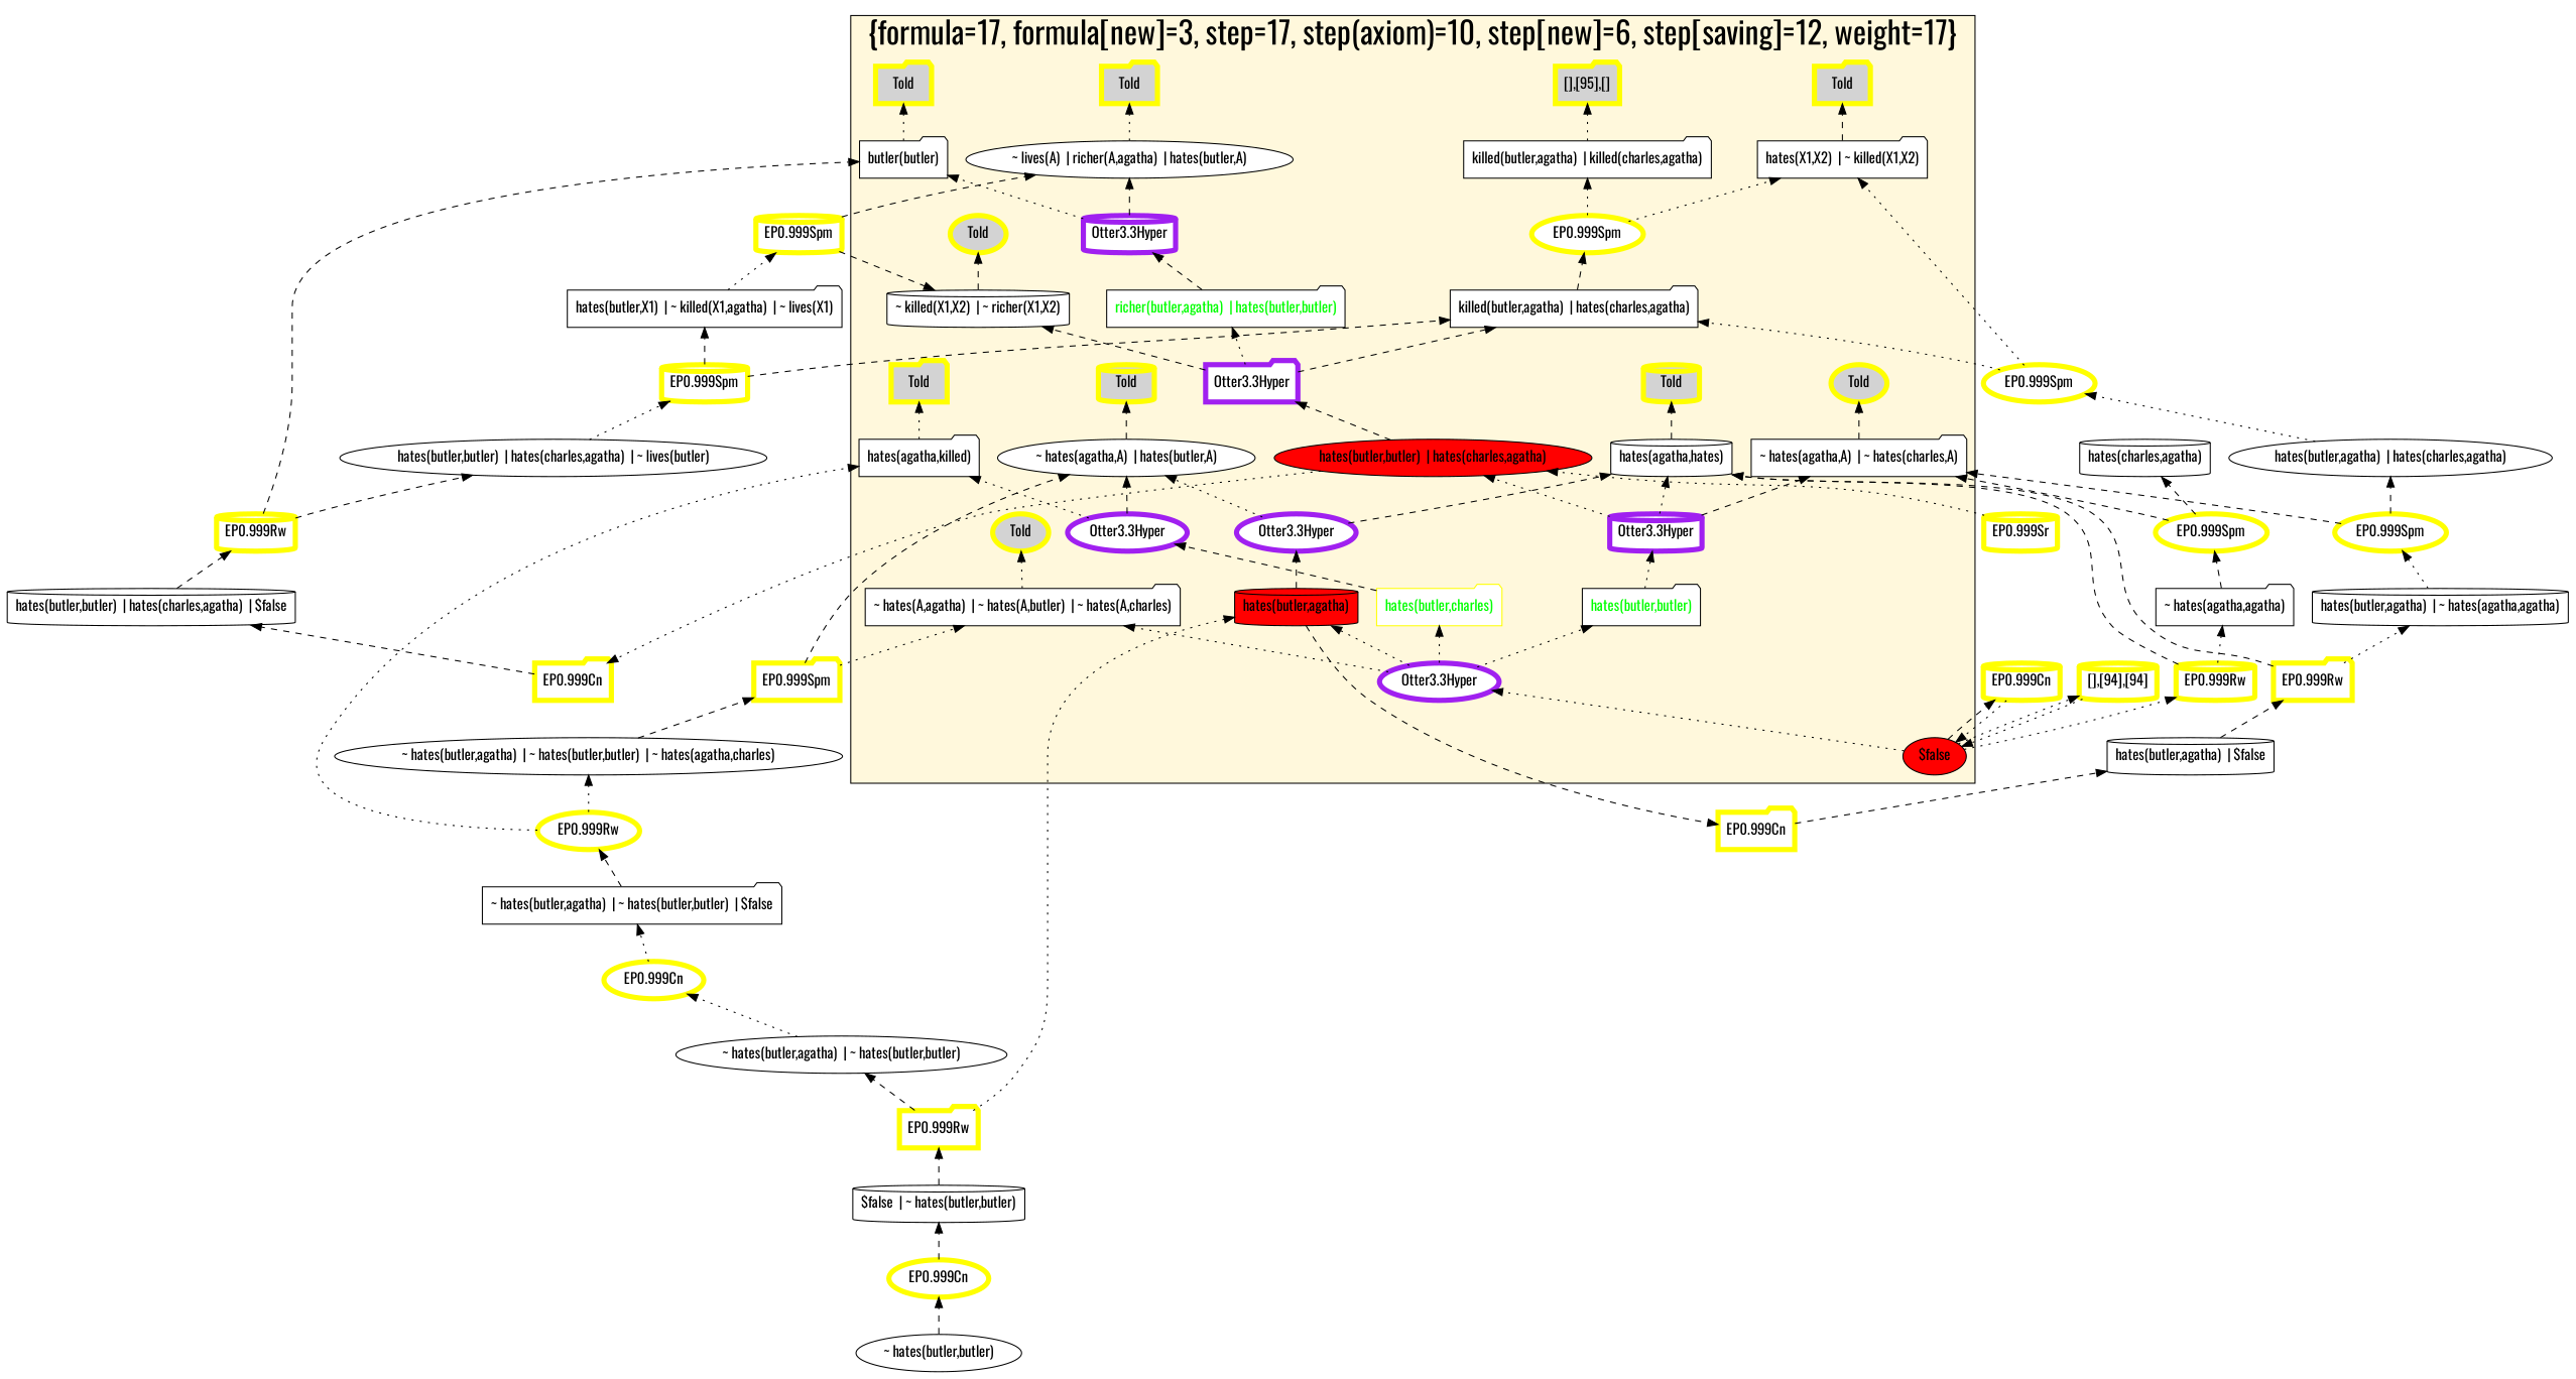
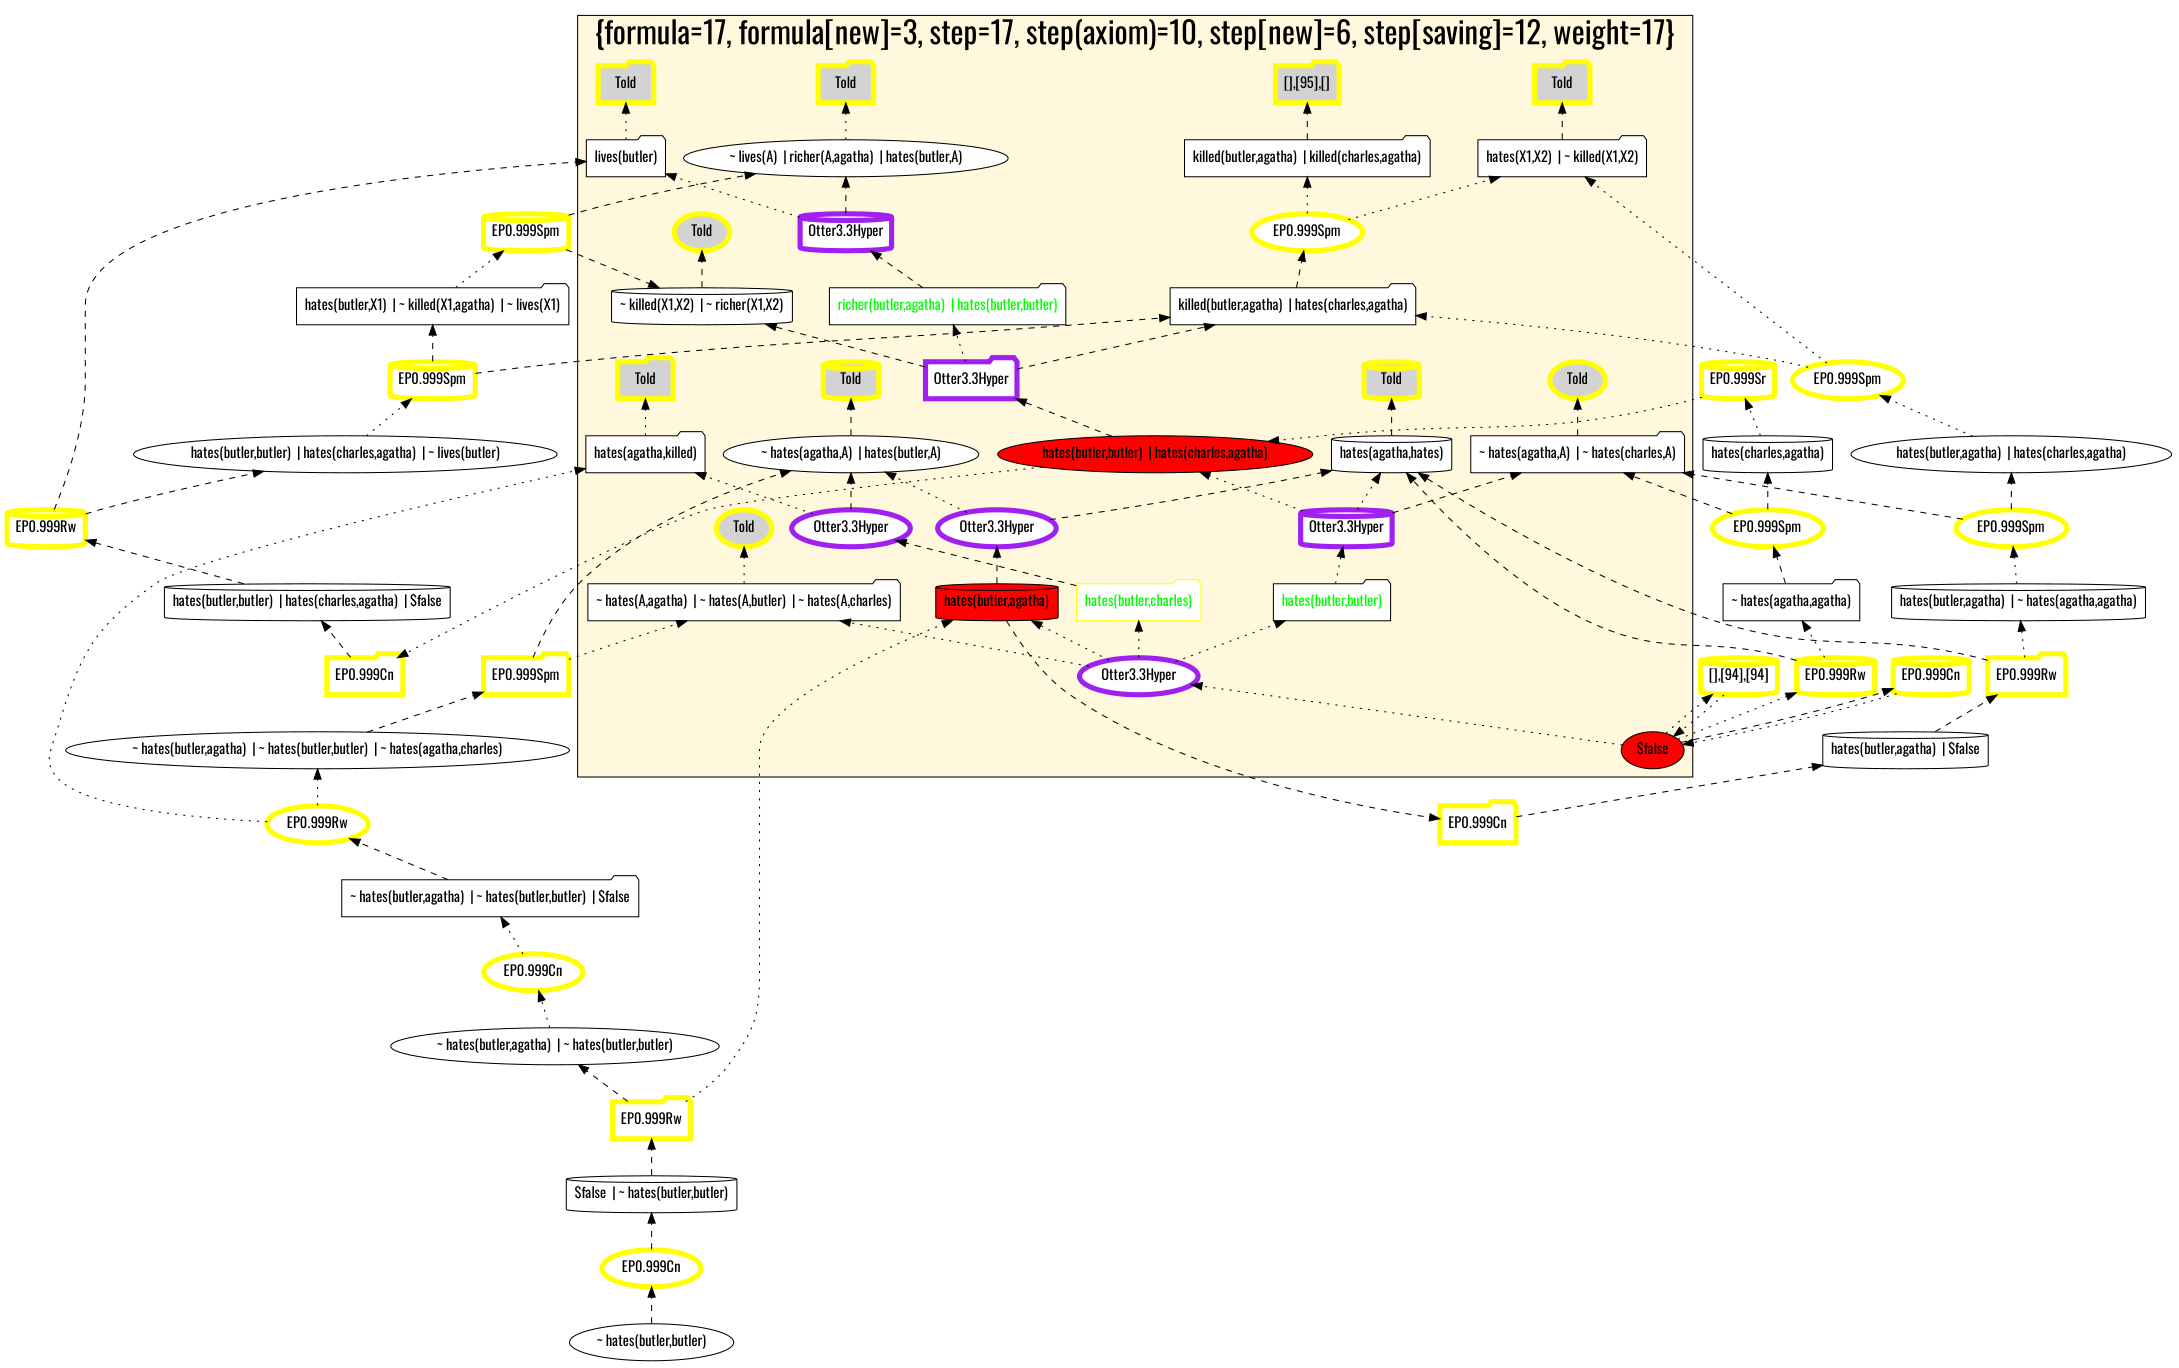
  digraph {
    fontname=Oswald
    rankdir=BT
    node [color=yellow fillcolor=white fontname=Oswald shape=folder style=filled penwidth=5]
    edge [fontname=Oswald style=dashed]
    n1 [color=black fillcolor=red label="hates(butler,butler)  | hates(charles,agatha)" shape=ellipse penwidth=""]
    n2 [color=black label="~ hates(agatha,A)  | hates(butler,A)" shape=ellipse penwidth=""]
    n3 [fontcolor=green label="hates(butler,charles)" penwidth=""]
    n4 [color=black fontcolor=green label="richer(butler,agatha)  | hates(butler,butler)" penwidth=""]
    n5 [color=black fillcolor=red label="hates(butler,agatha)" shape=cylinder penwidth=""]
    n6 [color=black fillcolor=red label="$false" shape=ellipse penwidth=""]
    n7 [color=black label="~ lives(A)  | richer(A,agatha)  | hates(butler,A)" shape=ellipse penwidth=""]
    n8 [color=black label="~ hates(A,agatha)  | ~ hates(A,butler)  | ~ hates(A,charles)" penwidth=""]
    n9 [color=black label="killed(butler,agatha)  | killed(charles,agatha)" penwidth=""]
    n10 [color=black label="hates(agatha,killed)" penwidth=""]
    n11 [color=black fontcolor=green label="hates(butler,butler)" penwidth=""]
    n12 [color=black label="hates(X1,X2)  | ~ killed(X1,X2)" penwidth=""]
-   n13 [color=black label="butler(butler)" penwidth=""]
+   n13 [color=black label="lives(butler)" penwidth=""]
    n14 [color=black label="hates(agatha,hates)" shape=cylinder penwidth=""]
    n15 [color=black label="killed(butler,agatha)  | hates(charles,agatha)" penwidth=""]
    n16 [color=black label="~ hates(agatha,A)  | ~ hates(charles,A)" penwidth=""]
    n17 [color=black label="~ killed(X1,X2)  | ~ richer(X1,X2)" shape=cylinder penwidth=""]
    n18 [fillcolor=lightgrey label=Told shape=ellipse]
    n19 [fillcolor=lightgrey label=Told shape=ellipse]
    n20 [fillcolor=lightgrey label=Told]
    n21 [color=purple label="Otter3.3Hyper" shape=ellipse]
    n22 [color=purple label="Otter3.3Hyper" shape=ellipse]
    n23 [fillcolor=lightgrey label=Told shape=cylinder]
    n24 [fillcolor=lightgrey label=Told]
    n25 [fillcolor=lightgrey label=Told shape=cylinder]
    n26 [color=purple label="Otter3.3Hyper" shape=cylinder]
    n27 [fillcolor=lightgrey label=Told shape=ellipse]
    n28 [fillcolor=lightgrey label=Told]
    n29 [fillcolor=lightgrey label="[],[95],[]"]
    n30 [label="EP0.999Spm" shape=ellipse]
    n31 [color=purple label="Otter3.3Hyper" shape=ellipse]
    n32 [color=purple label="Otter3.3Hyper"]
    n33 [fillcolor=lightgrey label=Told]
    n34 [color=purple label="Otter3.3Hyper" shape=cylinder]
    n35 [label="EP0.999Cn"]
    n36 [label="EP0.999Cn"]
    n37 [label="[],[94],[94]" shape=cylinder]
    n38 [label="EP0.999Rw" shape=cylinder]
    n39 [label="EP0.999Cn" shape=cylinder]
    n40 [color=black label="hates(butler,butler)  | hates(charles,agatha)  | $false" shape=cylinder penwidth=""]
    n41 [label="EP0.999Rw" shape=cylinder]
    n42 [color=black label="hates(butler,butler)  | hates(charles,agatha)  | ~ lives(butler)" shape=ellipse penwidth=""]
    n43 [color=black label="hates(butler,agatha)  | $false" shape=cylinder penwidth=""]
    n44 [color=black label="~ hates(agatha,agatha)" penwidth=""]
    n45 [color=black label="$false  | ~ hates(butler,butler)" shape=cylinder penwidth=""]
    n46 [label="EP0.999Rw"]
    n47 [color=black label="~ hates(butler,agatha)  | ~ hates(butler,butler)" shape=ellipse penwidth=""]
    n48 [label="EP0.999Rw"]
    n49 [color=black label="hates(butler,agatha)  | ~ hates(agatha,agatha)" shape=cylinder penwidth=""]
    n50 [color=black label="~ hates(butler,agatha)  | ~ hates(butler,butler)  | ~ hates(agatha,charles)" shape=ellipse penwidth=""]
    n51 [label="EP0.999Spm"]
    n52 [label="EP0.999Cn" shape=ellipse]
    n53 [color=black label="~ hates(butler,agatha)  | ~ hates(butler,butler)  | $false" penwidth=""]
    n54 [color=black label="~ hates(butler,butler)" shape=ellipse penwidth=""]
    n55 [label="EP0.999Cn" shape=ellipse]
    n56 [label="EP0.999Spm" shape=ellipse]
    n57 [color=black label="hates(charles,agatha)" shape=cylinder penwidth=""]
    n58 [label="EP0.999Spm" shape=cylinder]
    n59 [color=black label="hates(butler,X1)  | ~ killed(X1,agatha)  | ~ lives(X1)" penwidth=""]
    n60 [color=black label="hates(butler,agatha)  | hates(charles,agatha)" shape=ellipse penwidth=""]
    n61 [label="EP0.999Spm" shape=ellipse]
    n62 [label="EP0.999Sr" shape=cylinder]
    n63 [label="EP0.999Spm" shape=ellipse]
    n64 [label="EP0.999Rw" shape=ellipse]
    n65 [label="EP0.999Spm" shape=cylinder]
    subgraph cluster_1 {
      fillcolor=cornsilk
      fontsize=30
      label="{formula=17, formula[new]=3, step=17, step(axiom)=10, step[new]=6, step[saving]=12, weight=17}"
      labelloc=b
      style=filled
      n1
      n2
      n3
      n4
      n5
      n6
      n7
      n8
      n9
      n10
      n11
      n12
      n13
      n14
      n15
      n16
      n17
      n18
      n19
      n20
      n21
      n22
      n23
      n24
      n25
      n26
      n27
      n28
      n29
      n30
      n31
      n32
      n33
      n34
    }
    n1 -> n32
    n1 -> n35 [style=dotted]
    n2 -> n25
    n3 -> n21
    n4 -> n34
    n5 -> n22
    n5 -> n36
    n6 -> n31 [style=dotted]
    n6 -> n37 [style=dotted]
    n6 -> n38 [style=dotted]
    n6 -> n39
    n7 -> n20 [style=dotted]
    n8 -> n19 [style=dotted]
-   n9 -> n29 [style=dotted]
+   n9 -> n29
    n10 -> n33 [style=dotted]
    n11 -> n26 [style=dotted]
    n12 -> n24
    n13 -> n28 [style=dotted]
    n14 -> n23
    n15 -> n30
    n16 -> n27
    n17 -> n18
    n21 -> n2
    n21 -> n10 [style=dotted]
    n22 -> n2 [style=dotted]
    n22 -> n14
    n26 -> n1 [style=dotted]
    n26 -> n14 [style=dotted]
    n26 -> n16
    n30 -> n9 [style=dotted]
    n30 -> n12 [style=dotted]
    n31 -> n3 [style=dotted]
    n31 -> n5 [style=dotted]
    n31 -> n8 [style=dotted]
    n31 -> n11 [style=dotted]
    n32 -> n4 [style=dotted]
    n32 -> n15
    n32 -> n17
    n34 -> n7
    n34 -> n13 [style=dotted]
    n35 -> n40
    n36 -> n43
    n37 -> n6 [style=dotted]
    n38 -> n14
    n38 -> n44 [style=dotted]
    n39 -> n6 [style=dotted]
    n40 -> n41
    n41 -> n13
    n41 -> n42
    n42 -> n58 [style=dotted]
    n43 -> n48
    n44 -> n56
    n45 -> n46
    n46 -> n5 [style=dotted]
    n46 -> n47
    n47 -> n52 [style=dotted]
    n48 -> n14
    n48 -> n49 [style=dotted]
    n49 -> n63 [style=dotted]
    n50 -> n51
    n51 -> n2
    n51 -> n8 [style=dotted]
    n52 -> n53 [style=dotted]
    n53 -> n64
    n54 -> n55
    n55 -> n45
    n56 -> n16
    n56 -> n57
+   n57 -> n62 [style=dotted]
    n58 -> n15
    n58 -> n59
    n59 -> n65 [style=dotted]
    n60 -> n61 [style=dotted]
    n61 -> n12 [style=dotted]
    n61 -> n15 [style=dotted]
    n62 -> n1 [style=dotted]
    n63 -> n16
    n63 -> n60
    n64 -> n10 [style=dotted]
    n64 -> n50 [style=dotted]
    n65 -> n7
    n65 -> n17
  }
